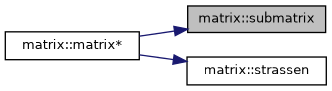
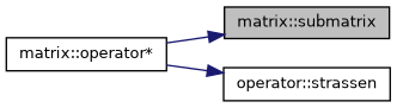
  digraph {
    rankdir=RL
    node [color=black fillcolor=white fontname=Helvetica fontsize=10 shape=record style=filled]
    edge [color=midnightblue dir=back fontname=Helvetica fontsize=10 labelfontname=Helvetica labelfontsize=10 style=solid]
    n1 [fillcolor=grey75 fontcolor=black height=0.2 label="matrix::submatrix" width=0.4]
-   n2 [height=0.2 label="matrix::matrix*" width=0.4]
-   n3 [height=0.2 label="matrix::strassen" width=0.4]
+   n2 [height=0.2 label="matrix::operator*" width=0.4]
+   n3 [height=0.2 label="operator::strassen" width=0.4]
    n1 -> n2
    n3 -> n2
  }
